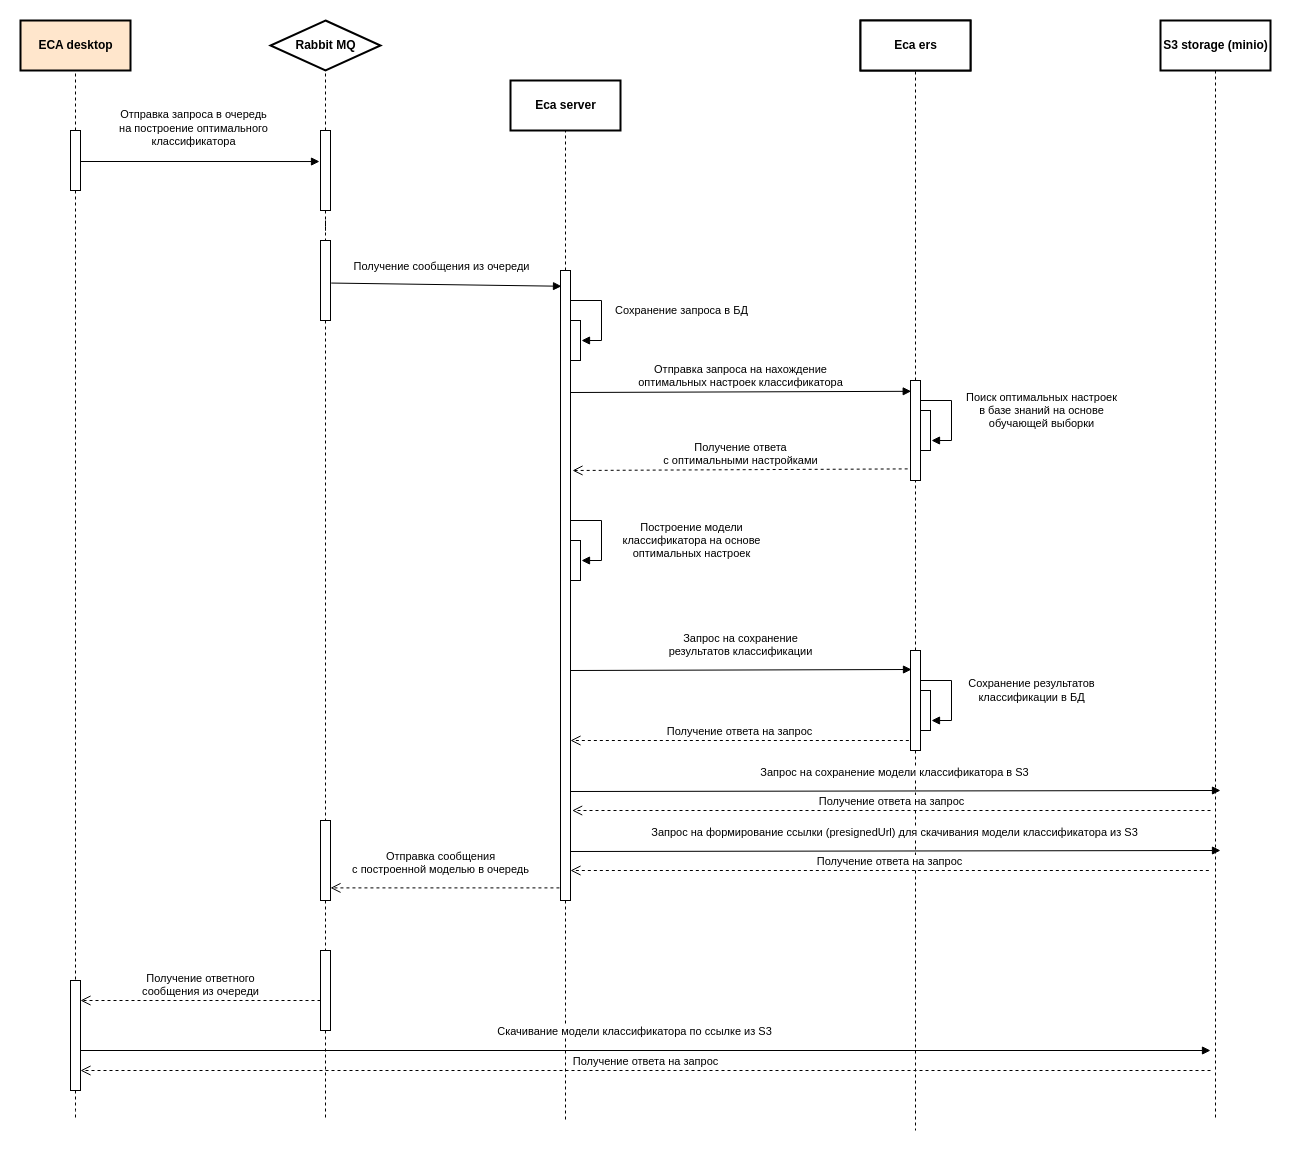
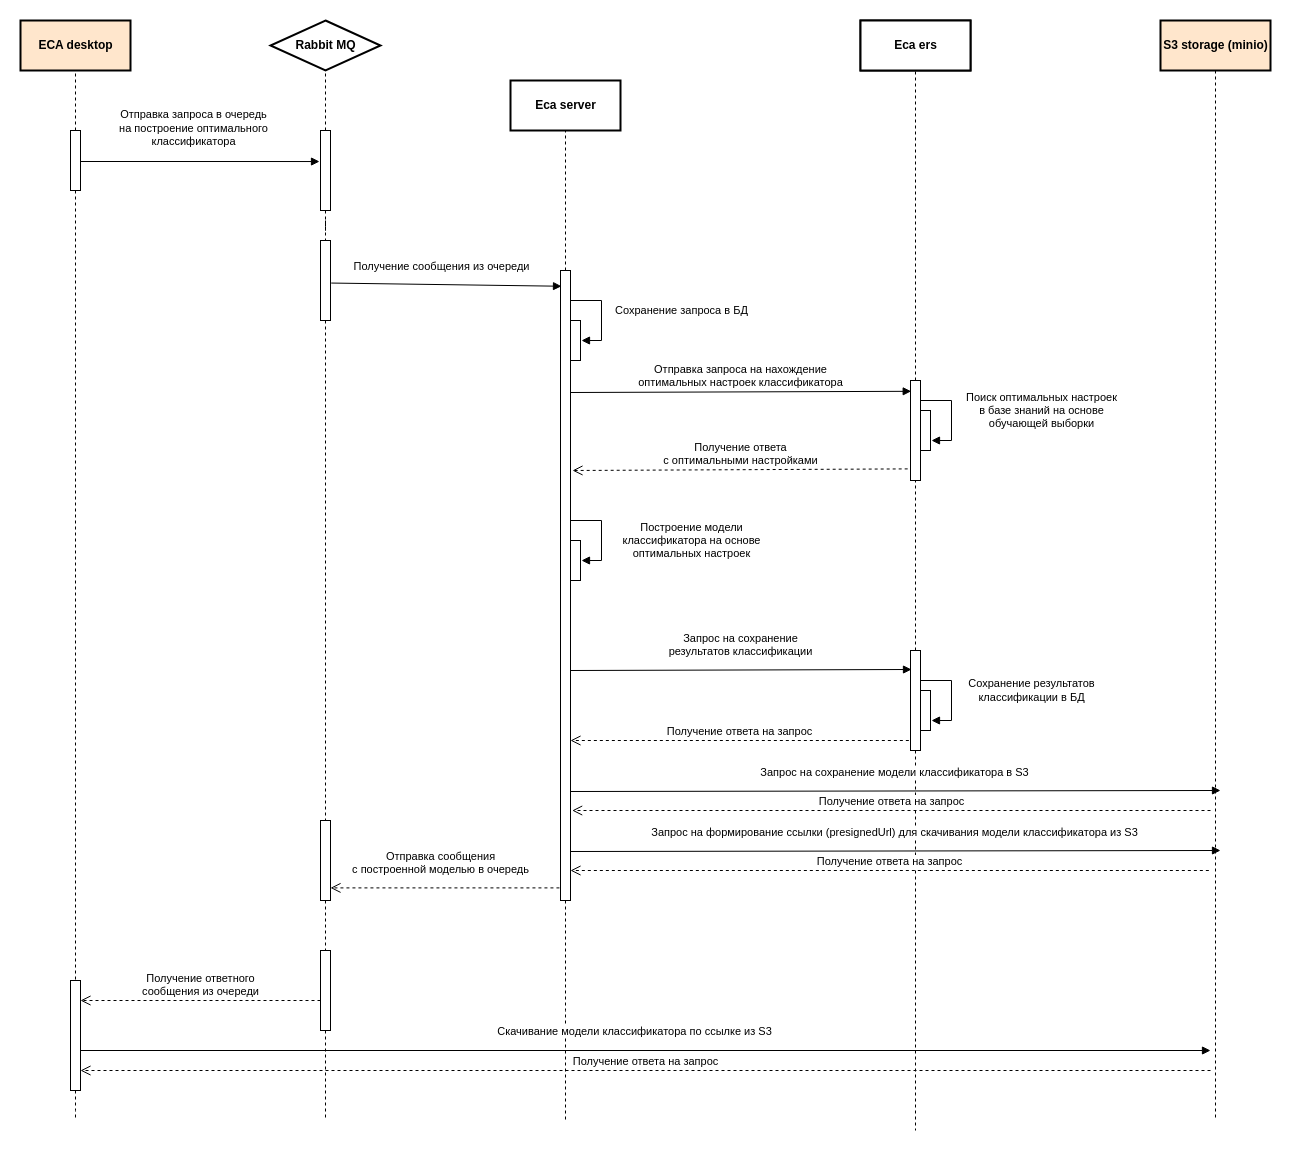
  <mxCell id="0" />
  <mxCell id="1" parent="0" />
  <mxCell id="2" style="edgeStyle=orthogonalEdgeStyle;rounded=0;orthogonalLoop=1;jettySize=auto;html=1;endArrow=none;endFill=0;dashed=1;entryX=0.5;entryY=1;entryDx=0;entryDy=0;" parent="1" source="4" target="5" edge="1"><mxGeometry relative="1" as="geometry"><mxPoint x="75" y="190" as="targetPoint" /></mxGeometry></mxCell>
  <mxCell id="3" style="edgeStyle=orthogonalEdgeStyle;rounded=0;orthogonalLoop=1;jettySize=auto;html=1;dashed=1;endArrow=none;endFill=0;" parent="1" source="4" target="32" edge="1"><mxGeometry relative="1" as="geometry"><mxPoint x="75" y="810" as="targetPoint" /></mxGeometry></mxCell>
  <mxCell id="4" value="" style="html=1;points=[];perimeter=orthogonalPerimeter;" parent="1" vertex="1"><mxGeometry x="70" y="130" width="10" height="60" as="geometry" /></mxCell>
  <mxCell id="5" value="&lt;b&gt;ECA desktop&lt;/b&gt;" style="html=1;strokeWidth=2;fillColor=#ffe6cc;" parent="1" vertex="1"><mxGeometry x="20" y="20" width="110" height="50" as="geometry" /></mxCell>
  <mxCell id="6" style="edgeStyle=orthogonalEdgeStyle;rounded=0;orthogonalLoop=1;jettySize=auto;html=1;entryX=0.5;entryY=1;entryDx=0;entryDy=0;dashed=1;endArrow=none;endFill=0;" parent="1" source="7" target="9" edge="1"><mxGeometry relative="1" as="geometry"><mxPoint x="325" y="200" as="targetPoint" /></mxGeometry></mxCell>
  <mxCell id="7" value="" style="html=1;points=[];perimeter=orthogonalPerimeter;" parent="1" vertex="1"><mxGeometry x="320" y="130" width="10" height="80" as="geometry" /></mxCell>
  <mxCell id="8" value="&lt;font style=&quot;font-size: 11px&quot;&gt;Отправка запроса в очередь&lt;br&gt;на построение оптимального&lt;br&gt;классификатора&lt;/font&gt;" style="html=1;verticalAlign=bottom;endArrow=block;entryX=-0.1;entryY=0.388;entryDx=0;entryDy=0;entryPerimeter=0;" parent="1" target="7" edge="1"><mxGeometry x="-0.057" y="11" width="80" relative="1" as="geometry"><mxPoint x="80" y="161" as="sourcePoint" /><mxPoint x="160" y="330" as="targetPoint" /><mxPoint as="offset" /></mxGeometry></mxCell>
  <mxCell id="9" value="&lt;b&gt;Rabbit MQ&lt;/b&gt;" style="rhombus;html=1;strokeWidth=2;" parent="1" vertex="1"><mxGeometry x="270" y="20" width="110" height="50" as="geometry" /></mxCell>
  <mxCell id="10" value="&lt;b&gt;Eca server&lt;/b&gt;" style="html=1;strokeWidth=2;" parent="1" vertex="1"><mxGeometry x="510" y="80" width="110" height="50" as="geometry" /></mxCell>
  <mxCell id="11" value="&lt;b&gt;Eca ers&lt;/b&gt;" style="html=1;strokeWidth=2;" parent="1" vertex="1"><mxGeometry x="860" y="20" width="110" height="50" as="geometry" /></mxCell>
  <mxCell id="12" style="edgeStyle=orthogonalEdgeStyle;rounded=0;orthogonalLoop=1;jettySize=auto;html=1;entryX=0.5;entryY=1;entryDx=0;entryDy=0;dashed=1;endArrow=none;endFill=0;strokeColor=#000000;" parent="1" source="14" target="10" edge="1"><mxGeometry relative="1" as="geometry" /></mxCell>
  <mxCell id="13" style="edgeStyle=orthogonalEdgeStyle;rounded=0;orthogonalLoop=1;jettySize=auto;html=1;dashed=1;endArrow=none;endFill=0;strokeColor=#000000;" parent="1" source="14" edge="1"><mxGeometry relative="1" as="geometry"><mxPoint x="565" y="1120" as="targetPoint" /></mxGeometry></mxCell>
  <mxCell id="14" value="" style="html=1;points=[];perimeter=orthogonalPerimeter;" parent="1" vertex="1"><mxGeometry x="560" y="270" width="10" height="630" as="geometry" /></mxCell>
  <mxCell id="15" value="" style="html=1;points=[];perimeter=orthogonalPerimeter;" parent="1" vertex="1"><mxGeometry x="320" y="240" width="10" height="80" as="geometry" /></mxCell>
  <mxCell id="16" style="edgeStyle=orthogonalEdgeStyle;rounded=0;orthogonalLoop=1;jettySize=auto;html=1;dashed=1;endArrow=none;endFill=0;" parent="1" source="7" target="15" edge="1"><mxGeometry relative="1" as="geometry"><mxPoint x="325" y="820" as="targetPoint" /><mxPoint x="325" y="380" as="sourcePoint" /></mxGeometry></mxCell>
  <mxCell id="17" value="&lt;font style=&quot;font-size: 11px&quot;&gt;Получение сообщения из очереди&lt;/font&gt;" style="html=1;verticalAlign=bottom;endArrow=block;strokeColor=#000000;entryX=0.1;entryY=0.025;entryDx=0;entryDy=0;entryPerimeter=0;exitX=1.071;exitY=0.532;exitDx=0;exitDy=0;exitPerimeter=0;" parent="1" source="15" target="14" edge="1"><mxGeometry x="-0.043" y="9" width="80" relative="1" as="geometry"><mxPoint x="330" y="469" as="sourcePoint" /><mxPoint x="330" y="470" as="targetPoint" /><mxPoint as="offset" /></mxGeometry></mxCell>
  <mxCell id="18" value="" style="html=1;points=[];perimeter=orthogonalPerimeter;" parent="1" vertex="1"><mxGeometry x="570" y="320" width="10" height="40" as="geometry" /></mxCell>
  <mxCell id="19" value="Сохранение запроса в БД" style="edgeStyle=orthogonalEdgeStyle;html=1;align=left;spacingLeft=2;endArrow=block;rounded=0;strokeColor=#000000;" parent="1" edge="1"><mxGeometry x="-0.099" y="10" relative="1" as="geometry"><mxPoint x="570" y="300" as="sourcePoint" /><Array as="points"><mxPoint x="570" y="300" /><mxPoint x="601" y="300" /><mxPoint x="601" y="340" /></Array><mxPoint x="581" y="340" as="targetPoint" /><mxPoint as="offset" /></mxGeometry></mxCell>
  <mxCell id="20" value="" style="html=1;points=[];perimeter=orthogonalPerimeter;" parent="1" vertex="1"><mxGeometry x="570" y="540" width="10" height="40" as="geometry" /></mxCell>
  <mxCell id="21" style="edgeStyle=orthogonalEdgeStyle;rounded=0;orthogonalLoop=1;jettySize=auto;html=1;entryX=0.5;entryY=1;entryDx=0;entryDy=0;endArrow=none;endFill=0;strokeColor=#000000;dashed=1;" parent="1" source="38" target="11" edge="1"><mxGeometry relative="1" as="geometry" /></mxCell>
  <mxCell id="22" style="edgeStyle=orthogonalEdgeStyle;rounded=0;orthogonalLoop=1;jettySize=auto;html=1;dashed=1;endArrow=none;endFill=0;strokeColor=#000000;" parent="1" source="23" edge="1"><mxGeometry relative="1" as="geometry"><mxPoint x="915" y="1130" as="targetPoint" /></mxGeometry></mxCell>
  <mxCell id="23" value="" style="html=1;points=[];perimeter=orthogonalPerimeter;" parent="1" vertex="1"><mxGeometry x="910" y="650" width="10" height="100" as="geometry" /></mxCell>
  <mxCell id="24" value="&lt;font style=&quot;font-size: 11px&quot;&gt;Запрос на сохранение&lt;br&gt;результатов классификации&lt;/font&gt;" style="html=1;verticalAlign=bottom;endArrow=block;strokeColor=#000000;" parent="1" edge="1"><mxGeometry x="-0.003" y="10" width="80" relative="1" as="geometry"><mxPoint x="570" y="670" as="sourcePoint" /><mxPoint x="911" y="669" as="targetPoint" /><mxPoint as="offset" /></mxGeometry></mxCell>
  <mxCell id="25" value="&lt;font style=&quot;font-size: 11px&quot;&gt;Получение ответа на запрос&lt;/font&gt;" style="html=1;verticalAlign=bottom;endArrow=open;dashed=1;endSize=8;strokeColor=#000000;exitX=-0.165;exitY=0.781;exitDx=0;exitDy=0;exitPerimeter=0;" parent="1" edge="1"><mxGeometry relative="1" as="geometry"><mxPoint x="908.35" y="740" as="sourcePoint" /><mxPoint x="570" y="740" as="targetPoint" /></mxGeometry></mxCell>
  <mxCell id="26" value="&lt;font style=&quot;font-size: 11px&quot;&gt;Построение модели&lt;br&gt;классификатора на основе&lt;br&gt;оптимальных настроек&lt;/font&gt;" style="edgeStyle=orthogonalEdgeStyle;html=1;align=center;spacingLeft=2;endArrow=block;rounded=0;strokeColor=#000000;" parent="1" edge="1"><mxGeometry x="0.119" y="89" relative="1" as="geometry"><mxPoint x="570" y="520" as="sourcePoint" /><Array as="points"><mxPoint x="570" y="520" /><mxPoint x="601" y="520" /><mxPoint x="601" y="560" /></Array><mxPoint x="581" y="560" as="targetPoint" /><mxPoint as="offset" /></mxGeometry></mxCell>
  <mxCell id="27" style="edgeStyle=orthogonalEdgeStyle;rounded=0;orthogonalLoop=1;jettySize=auto;html=1;dashed=1;endArrow=none;endFill=0;strokeColor=#000000;" parent="1" source="33" edge="1"><mxGeometry relative="1" as="geometry"><mxPoint x="325" y="1120" as="targetPoint" /></mxGeometry></mxCell>
  <mxCell id="28" value="" style="html=1;points=[];perimeter=orthogonalPerimeter;" parent="1" vertex="1"><mxGeometry x="320" y="820" width="10" height="80" as="geometry" /></mxCell>
  <mxCell id="29" style="edgeStyle=orthogonalEdgeStyle;rounded=0;orthogonalLoop=1;jettySize=auto;html=1;dashed=1;endArrow=none;endFill=0;" parent="1" source="15" target="28" edge="1"><mxGeometry relative="1" as="geometry"><mxPoint x="325" y="810" as="targetPoint" /><mxPoint x="325" y="500" as="sourcePoint" /></mxGeometry></mxCell>
  <mxCell id="30" value="&lt;font style=&quot;font-size: 11px&quot;&gt;Отправка сообщения&lt;br&gt;с построенной моделью в очередь&lt;/font&gt;" style="html=1;verticalAlign=bottom;endArrow=open;dashed=1;endSize=8;strokeColor=#000000;exitX=-0.106;exitY=0.98;exitDx=0;exitDy=0;exitPerimeter=0;" parent="1" source="14" target="28" edge="1"><mxGeometry x="0.043" y="-9" relative="1" as="geometry"><mxPoint x="560" y="789.5" as="sourcePoint" /><mxPoint x="480" y="789.5" as="targetPoint" /><mxPoint as="offset" /></mxGeometry></mxCell>
  <mxCell id="31" style="edgeStyle=orthogonalEdgeStyle;rounded=0;orthogonalLoop=1;jettySize=auto;html=1;endArrow=none;endFill=0;strokeColor=#000000;dashed=1;" parent="1" source="32" edge="1"><mxGeometry relative="1" as="geometry"><mxPoint x="75" y="1120" as="targetPoint" /></mxGeometry></mxCell>
  <mxCell id="32" value="" style="html=1;points=[];perimeter=orthogonalPerimeter;" parent="1" vertex="1"><mxGeometry x="70" y="980" width="10" height="110" as="geometry" /></mxCell>
  <mxCell id="33" value="" style="html=1;points=[];perimeter=orthogonalPerimeter;" parent="1" vertex="1"><mxGeometry x="320" y="950" width="10" height="80" as="geometry" /></mxCell>
  <mxCell id="34" style="edgeStyle=orthogonalEdgeStyle;rounded=0;orthogonalLoop=1;jettySize=auto;html=1;dashed=1;endArrow=none;endFill=0;strokeColor=#000000;" parent="1" source="28" target="33" edge="1"><mxGeometry relative="1" as="geometry"><mxPoint x="325" y="1050" as="targetPoint" /><mxPoint x="325" y="830" as="sourcePoint" /></mxGeometry></mxCell>
  <mxCell id="35" value="&lt;font style=&quot;font-size: 11px&quot;&gt;Получение ответного&lt;br&gt;сообщения из очереди&lt;/font&gt;" style="html=1;verticalAlign=bottom;endArrow=open;dashed=1;endSize=8;strokeColor=#000000;" parent="1" edge="1"><mxGeometry x="-0.004" relative="1" as="geometry"><mxPoint x="320" y="1000" as="sourcePoint" /><mxPoint x="80" y="1000" as="targetPoint" /><mxPoint as="offset" /></mxGeometry></mxCell>
  <mxCell id="36" value="" style="html=1;points=[];perimeter=orthogonalPerimeter;" parent="1" vertex="1"><mxGeometry x="920" y="690" width="10" height="40" as="geometry" /></mxCell>
  <mxCell id="37" value="Сохранение результатов&lt;br&gt;классификации в БД" style="edgeStyle=orthogonalEdgeStyle;html=1;align=center;spacingLeft=2;endArrow=block;rounded=0;strokeColor=#000000;" parent="1" edge="1"><mxGeometry x="-0.1" y="79" relative="1" as="geometry"><mxPoint x="920" y="680" as="sourcePoint" /><Array as="points"><mxPoint x="920" y="680" /><mxPoint x="951" y="680" /><mxPoint x="951" y="720" /></Array><mxPoint x="931" y="720" as="targetPoint" /><mxPoint as="offset" /></mxGeometry></mxCell>
  <mxCell id="38" value="" style="html=1;points=[];perimeter=orthogonalPerimeter;" parent="1" vertex="1"><mxGeometry x="910" y="380" width="10" height="100" as="geometry" /></mxCell>
  <mxCell id="39" style="edgeStyle=orthogonalEdgeStyle;rounded=0;orthogonalLoop=1;jettySize=auto;html=1;entryX=0.5;entryY=1;entryDx=0;entryDy=0;endArrow=none;endFill=0;strokeColor=#000000;dashed=1;" parent="1" source="23" target="38" edge="1"><mxGeometry relative="1" as="geometry"><mxPoint x="915" y="650" as="sourcePoint" /><mxPoint x="915" y="70" as="targetPoint" /></mxGeometry></mxCell>
  <mxCell id="40" value="Отправка запроса на нахождение&lt;br&gt;оптимальных настроек классификатора" style="html=1;verticalAlign=bottom;endArrow=block;entryX=0.071;entryY=0.108;entryDx=0;entryDy=0;entryPerimeter=0;" parent="1" target="38" edge="1"><mxGeometry width="80" relative="1" as="geometry"><mxPoint x="570" y="392" as="sourcePoint" /><mxPoint x="650" y="390" as="targetPoint" /></mxGeometry></mxCell>
  <mxCell id="41" value="Получение ответа&lt;br&gt;с оптимальными настройками" style="html=1;verticalAlign=bottom;endArrow=open;dashed=1;endSize=8;exitX=-0.282;exitY=0.884;exitDx=0;exitDy=0;exitPerimeter=0;" parent="1" source="38" edge="1"><mxGeometry relative="1" as="geometry"><mxPoint x="910" y="440" as="sourcePoint" /><mxPoint x="572" y="470" as="targetPoint" /><mxPoint x="1" as="offset" /></mxGeometry></mxCell>
  <mxCell id="42" value="" style="html=1;points=[];perimeter=orthogonalPerimeter;" parent="1" vertex="1"><mxGeometry x="920" y="410" width="10" height="40" as="geometry" /></mxCell>
  <mxCell id="43" value="Поиск оптимальных настроек&lt;br&gt;в базе знаний на основе&lt;br&gt;обучающей выборки" style="edgeStyle=orthogonalEdgeStyle;html=1;align=center;spacingLeft=2;endArrow=block;rounded=0;strokeColor=#000000;" parent="1" edge="1"><mxGeometry x="-0.1" y="89" relative="1" as="geometry"><mxPoint x="920" y="400" as="sourcePoint" /><Array as="points"><mxPoint x="920" y="400" /><mxPoint x="951" y="400" /><mxPoint x="951" y="440" /></Array><mxPoint x="931" y="440" as="targetPoint" /><mxPoint as="offset" /></mxGeometry></mxCell>
  <mxCell id="44" value="&lt;b&gt;Eca ers&lt;/b&gt;" style="html=1;strokeWidth=2;" vertex="1" parent="1"><mxGeometry x="860" y="20" width="110" height="50" as="geometry" /></mxCell>
  <mxCell id="45" style="edgeStyle=orthogonalEdgeStyle;rounded=0;orthogonalLoop=1;jettySize=auto;html=1;startArrow=none;startFill=0;dashed=1;endArrow=none;endFill=0;" edge="1" parent="1" source="46"><mxGeometry relative="1" as="geometry"><mxPoint x="1215" y="1120" as="targetPoint" /></mxGeometry></mxCell>
- <mxCell id="46" value="&lt;b&gt;S3 storage (minio)&lt;/b&gt;" style="html=1;strokeWidth=2;" vertex="1" parent="1"><mxGeometry x="1160" y="20" width="110" height="50" as="geometry" /></mxCell>
+ <mxCell id="46" value="&lt;b&gt;S3 storage (minio)&lt;/b&gt;" style="html=1;strokeWidth=2;fillColor=#ffe6cc;" vertex="1" parent="1"><mxGeometry x="1160" y="20" width="110" height="50" as="geometry" /></mxCell>
  <mxCell id="47" value="Запрос на сохранение модели классификатора в S3" style="html=1;verticalAlign=bottom;endArrow=block;strokeColor=#000000;" edge="1" parent="1"><mxGeometry x="-0.003" y="10" width="80" relative="1" as="geometry"><mxPoint x="570" y="791" as="sourcePoint" /><mxPoint x="1220" y="790" as="targetPoint" /><mxPoint as="offset" /></mxGeometry></mxCell>
  <mxCell id="48" value="&lt;font style=&quot;font-size: 11px&quot;&gt;Получение ответа на запрос&lt;/font&gt;" style="html=1;verticalAlign=bottom;endArrow=open;dashed=1;endSize=8;strokeColor=#000000;" edge="1" parent="1"><mxGeometry relative="1" as="geometry"><mxPoint x="1210" y="810" as="sourcePoint" /><mxPoint x="571.65" y="810" as="targetPoint" /></mxGeometry></mxCell>
  <mxCell id="49" value="Запрос на формирование ссылки (presignedUrl) для скачивания модели классификатора из S3" style="html=1;verticalAlign=bottom;endArrow=block;strokeColor=#000000;" edge="1" parent="1"><mxGeometry x="-0.003" y="10" width="80" relative="1" as="geometry"><mxPoint x="570" y="851" as="sourcePoint" /><mxPoint x="1220" y="850" as="targetPoint" /><mxPoint as="offset" /></mxGeometry></mxCell>
  <mxCell id="50" value="&lt;font style=&quot;font-size: 11px&quot;&gt;Получение ответа на запрос&lt;/font&gt;" style="html=1;verticalAlign=bottom;endArrow=open;dashed=1;endSize=8;strokeColor=#000000;" edge="1" parent="1"><mxGeometry relative="1" as="geometry"><mxPoint x="1208.35" y="870" as="sourcePoint" /><mxPoint x="570" y="870" as="targetPoint" /></mxGeometry></mxCell>
  <mxCell id="51" value="&lt;font style=&quot;font-size: 11px&quot;&gt;Скачивание модели классификатора по ссылке из S3&lt;br&gt;&lt;/font&gt;" style="html=1;verticalAlign=bottom;endArrow=block;strokeColor=#000000;" edge="1" parent="1"><mxGeometry x="-0.017" y="10" width="80" relative="1" as="geometry"><mxPoint x="80" y="1050" as="sourcePoint" /><mxPoint x="1210" y="1050" as="targetPoint" /><mxPoint x="-1" as="offset" /></mxGeometry></mxCell>
  <mxCell id="52" value="&lt;font style=&quot;font-size: 11px&quot;&gt;Получение ответа на запрос&lt;/font&gt;" style="html=1;verticalAlign=bottom;endArrow=open;dashed=1;endSize=8;strokeColor=#000000;entryX=1.294;entryY=0.786;entryDx=0;entryDy=0;entryPerimeter=0;" edge="1" parent="1"><mxGeometry relative="1" as="geometry"><mxPoint x="1210" y="1070" as="sourcePoint" /><mxPoint x="80" y="1070" as="targetPoint" /></mxGeometry></mxCell>
